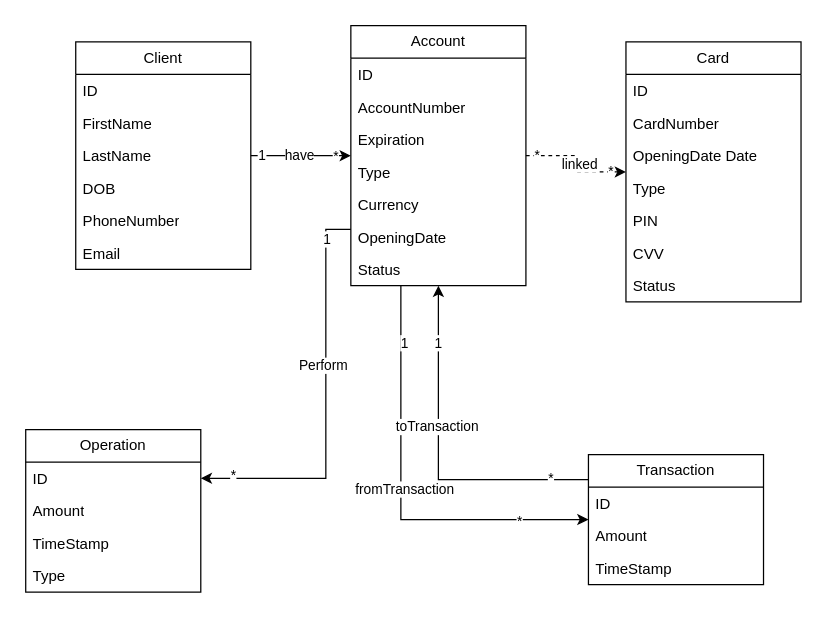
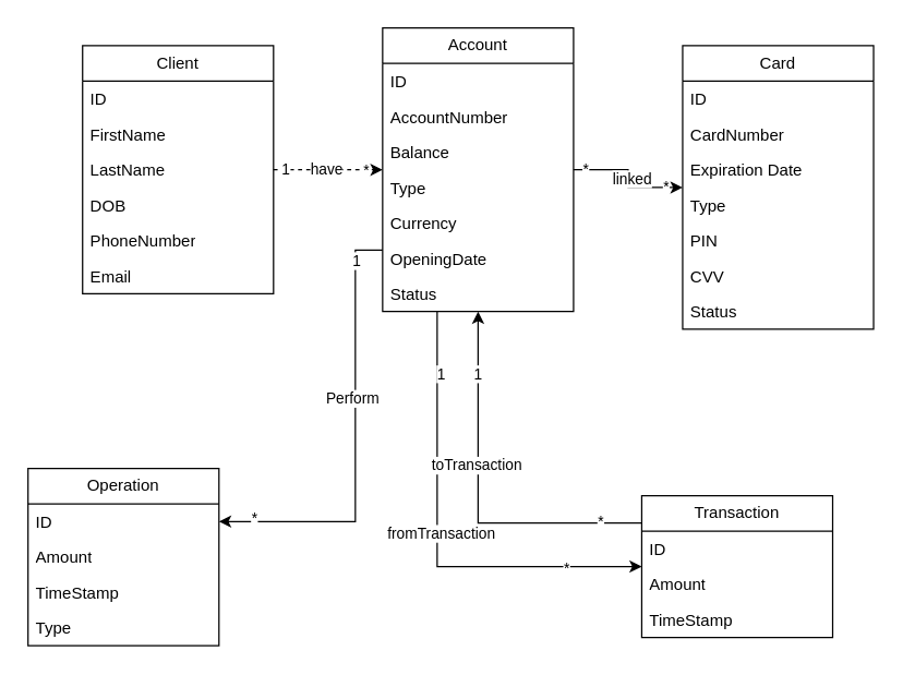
  <mxCell id="0" />
  <mxCell id="1" parent="0" />
- <mxCell id="2" style="edgeStyle=orthogonalEdgeStyle;rounded=0;orthogonalLoop=1;jettySize=auto;html=1;dashed=1;" edge="1" parent="1" source="14" target="33"><mxGeometry relative="1" as="geometry" /></mxCell>
+ <mxCell id="2" style="edgeStyle=orthogonalEdgeStyle;rounded=0;orthogonalLoop=1;jettySize=auto;html=1;" edge="1" parent="1" source="14" target="33"><mxGeometry relative="1" as="geometry" /></mxCell>
  <mxCell id="3" value="linked" style="edgeLabel;html=1;align=center;verticalAlign=middle;resizable=0;points=[];" vertex="1" connectable="0" parent="2"><mxGeometry x="-0.011" y="2" relative="1" as="geometry"><mxPoint as="offset" /></mxGeometry></mxCell>
  <mxCell id="4" value="*" style="edgeLabel;html=1;align=center;verticalAlign=middle;resizable=0;points=[];" vertex="1" connectable="0" parent="2"><mxGeometry x="0.714" y="1" relative="1" as="geometry"><mxPoint as="offset" /></mxGeometry></mxCell>
  <mxCell id="5" value="*" style="edgeLabel;html=1;align=center;verticalAlign=middle;resizable=0;points=[];" vertex="1" connectable="0" parent="2"><mxGeometry x="-0.825" y="1" relative="1" as="geometry"><mxPoint as="offset" /></mxGeometry></mxCell>
  <mxCell id="6" style="edgeStyle=orthogonalEdgeStyle;rounded=0;orthogonalLoop=1;jettySize=auto;html=1;" edge="1" parent="1" source="14" target="45"><mxGeometry relative="1" as="geometry"><Array as="points"><mxPoint x="320" y="273" /><mxPoint x="320" y="273" /></Array></mxGeometry></mxCell>
  <mxCell id="7" value="fromTransaction" style="edgeLabel;html=1;align=center;verticalAlign=middle;resizable=0;points=[];" vertex="1" connectable="0" parent="6"><mxGeometry x="-0.041" y="2" relative="1" as="geometry"><mxPoint as="offset" /></mxGeometry></mxCell>
  <mxCell id="8" value="*" style="edgeLabel;html=1;align=center;verticalAlign=middle;resizable=0;points=[];" vertex="1" connectable="0" parent="6"><mxGeometry x="0.668" y="-1" relative="1" as="geometry"><mxPoint as="offset" /></mxGeometry></mxCell>
  <mxCell id="9" value="1" style="edgeLabel;html=1;align=center;verticalAlign=middle;resizable=0;points=[];" vertex="1" connectable="0" parent="6"><mxGeometry x="-0.735" y="2" relative="1" as="geometry"><mxPoint as="offset" /></mxGeometry></mxCell>
  <mxCell id="10" style="edgeStyle=orthogonalEdgeStyle;rounded=0;orthogonalLoop=1;jettySize=auto;html=1;" edge="1" parent="1" source="14" target="50"><mxGeometry relative="1" as="geometry"><Array as="points"><mxPoint x="260" y="183" /><mxPoint x="260" y="382" /></Array></mxGeometry></mxCell>
  <mxCell id="11" value="Perform" style="edgeLabel;html=1;align=center;verticalAlign=middle;resizable=0;points=[];" vertex="1" connectable="0" parent="10"><mxGeometry x="-0.199" y="-3" relative="1" as="geometry"><mxPoint as="offset" /></mxGeometry></mxCell>
  <mxCell id="12" value="*" style="edgeLabel;html=1;align=center;verticalAlign=middle;resizable=0;points=[];" vertex="1" connectable="0" parent="10"><mxGeometry x="0.846" y="-3" relative="1" as="geometry"><mxPoint as="offset" /></mxGeometry></mxCell>
  <mxCell id="13" value="1" style="edgeLabel;html=1;align=center;verticalAlign=middle;resizable=0;points=[];" vertex="1" connectable="0" parent="10"><mxGeometry x="-0.831" relative="1" as="geometry"><mxPoint as="offset" /></mxGeometry></mxCell>
  <mxCell id="14" value="Account" style="swimlane;fontStyle=0;childLayout=stackLayout;horizontal=1;startSize=26;fillColor=none;horizontalStack=0;resizeParent=1;resizeParentMax=0;resizeLast=0;collapsible=1;marginBottom=0;whiteSpace=wrap;html=1;" vertex="1" parent="1"><mxGeometry x="280" y="20" width="140" height="208" as="geometry" /></mxCell>
  <mxCell id="15" value="ID" style="text;strokeColor=none;fillColor=none;align=left;verticalAlign=top;spacingLeft=4;spacingRight=4;overflow=hidden;rotatable=0;points=[[0,0.5],[1,0.5]];portConstraint=eastwest;whiteSpace=wrap;html=1;" vertex="1" parent="14"><mxGeometry y="26" width="140" height="26" as="geometry" /></mxCell>
  <mxCell id="16" value="AccountNumber" style="text;strokeColor=none;fillColor=none;align=left;verticalAlign=top;spacingLeft=4;spacingRight=4;overflow=hidden;rotatable=0;points=[[0,0.5],[1,0.5]];portConstraint=eastwest;whiteSpace=wrap;html=1;" vertex="1" parent="14"><mxGeometry y="52" width="140" height="26" as="geometry" /></mxCell>
- <mxCell id="17" value="Expiration" style="text;strokeColor=none;fillColor=none;align=left;verticalAlign=top;spacingLeft=4;spacingRight=4;overflow=hidden;rotatable=0;points=[[0,0.5],[1,0.5]];portConstraint=eastwest;whiteSpace=wrap;html=1;" vertex="1" parent="14"><mxGeometry y="78" width="140" height="26" as="geometry" /></mxCell>
+ <mxCell id="17" value="Balance" style="text;strokeColor=none;fillColor=none;align=left;verticalAlign=top;spacingLeft=4;spacingRight=4;overflow=hidden;rotatable=0;points=[[0,0.5],[1,0.5]];portConstraint=eastwest;whiteSpace=wrap;html=1;" vertex="1" parent="14"><mxGeometry y="78" width="140" height="26" as="geometry" /></mxCell>
  <mxCell id="18" value="Type" style="text;strokeColor=none;fillColor=none;align=left;verticalAlign=top;spacingLeft=4;spacingRight=4;overflow=hidden;rotatable=0;points=[[0,0.5],[1,0.5]];portConstraint=eastwest;whiteSpace=wrap;html=1;" vertex="1" parent="14"><mxGeometry y="104" width="140" height="26" as="geometry" /></mxCell>
  <mxCell id="19" value="Currency" style="text;strokeColor=none;fillColor=none;align=left;verticalAlign=top;spacingLeft=4;spacingRight=4;overflow=hidden;rotatable=0;points=[[0,0.5],[1,0.5]];portConstraint=eastwest;whiteSpace=wrap;html=1;" vertex="1" parent="14"><mxGeometry y="130" width="140" height="26" as="geometry" /></mxCell>
  <mxCell id="20" value="OpeningDate" style="text;strokeColor=none;fillColor=none;align=left;verticalAlign=top;spacingLeft=4;spacingRight=4;overflow=hidden;rotatable=0;points=[[0,0.5],[1,0.5]];portConstraint=eastwest;whiteSpace=wrap;html=1;" vertex="1" parent="14"><mxGeometry y="156" width="140" height="26" as="geometry" /></mxCell>
  <mxCell id="21" value="Status" style="text;strokeColor=none;fillColor=none;align=left;verticalAlign=top;spacingLeft=4;spacingRight=4;overflow=hidden;rotatable=0;points=[[0,0.5],[1,0.5]];portConstraint=eastwest;whiteSpace=wrap;html=1;" vertex="1" parent="14"><mxGeometry y="182" width="140" height="26" as="geometry" /></mxCell>
- <mxCell id="22" style="edgeStyle=orthogonalEdgeStyle;rounded=0;orthogonalLoop=1;jettySize=auto;html=1;" edge="1" parent="1" source="26" target="14"><mxGeometry relative="1" as="geometry" /></mxCell>
+ <mxCell id="22" style="edgeStyle=orthogonalEdgeStyle;rounded=0;orthogonalLoop=1;jettySize=auto;html=1;dashed=1;" edge="1" parent="1" source="26" target="14"><mxGeometry relative="1" as="geometry" /></mxCell>
  <mxCell id="23" value="have" style="edgeLabel;html=1;align=center;verticalAlign=middle;resizable=0;points=[];" vertex="1" connectable="0" parent="22"><mxGeometry x="-0.054" y="1" relative="1" as="geometry"><mxPoint as="offset" /></mxGeometry></mxCell>
  <mxCell id="24" value="*" style="edgeLabel;html=1;align=center;verticalAlign=middle;resizable=0;points=[];" vertex="1" connectable="0" parent="22"><mxGeometry x="0.675" relative="1" as="geometry"><mxPoint as="offset" /></mxGeometry></mxCell>
  <mxCell id="25" value="1" style="edgeLabel;html=1;align=center;verticalAlign=middle;resizable=0;points=[];" vertex="1" connectable="0" parent="22"><mxGeometry x="-0.811" y="1" relative="1" as="geometry"><mxPoint as="offset" /></mxGeometry></mxCell>
  <mxCell id="26" value="Client" style="swimlane;fontStyle=0;childLayout=stackLayout;horizontal=1;startSize=26;fillColor=none;horizontalStack=0;resizeParent=1;resizeParentMax=0;resizeLast=0;collapsible=1;marginBottom=0;whiteSpace=wrap;html=1;" vertex="1" parent="1"><mxGeometry x="60" y="33" width="140" height="182" as="geometry" /></mxCell>
  <mxCell id="27" value="ID" style="text;strokeColor=none;fillColor=none;align=left;verticalAlign=top;spacingLeft=4;spacingRight=4;overflow=hidden;rotatable=0;points=[[0,0.5],[1,0.5]];portConstraint=eastwest;whiteSpace=wrap;html=1;" vertex="1" parent="26"><mxGeometry y="26" width="140" height="26" as="geometry" /></mxCell>
  <mxCell id="28" value="FirstName" style="text;strokeColor=none;fillColor=none;align=left;verticalAlign=top;spacingLeft=4;spacingRight=4;overflow=hidden;rotatable=0;points=[[0,0.5],[1,0.5]];portConstraint=eastwest;whiteSpace=wrap;html=1;" vertex="1" parent="26"><mxGeometry y="52" width="140" height="26" as="geometry" /></mxCell>
  <mxCell id="29" value="LastName" style="text;strokeColor=none;fillColor=none;align=left;verticalAlign=top;spacingLeft=4;spacingRight=4;overflow=hidden;rotatable=0;points=[[0,0.5],[1,0.5]];portConstraint=eastwest;whiteSpace=wrap;html=1;" vertex="1" parent="26"><mxGeometry y="78" width="140" height="26" as="geometry" /></mxCell>
  <mxCell id="30" value="DOB" style="text;strokeColor=none;fillColor=none;align=left;verticalAlign=top;spacingLeft=4;spacingRight=4;overflow=hidden;rotatable=0;points=[[0,0.5],[1,0.5]];portConstraint=eastwest;whiteSpace=wrap;html=1;" vertex="1" parent="26"><mxGeometry y="104" width="140" height="26" as="geometry" /></mxCell>
  <mxCell id="31" value="PhoneNumber" style="text;strokeColor=none;fillColor=none;align=left;verticalAlign=top;spacingLeft=4;spacingRight=4;overflow=hidden;rotatable=0;points=[[0,0.5],[1,0.5]];portConstraint=eastwest;whiteSpace=wrap;html=1;" vertex="1" parent="26"><mxGeometry y="130" width="140" height="26" as="geometry" /></mxCell>
  <mxCell id="32" value="Email" style="text;strokeColor=none;fillColor=none;align=left;verticalAlign=top;spacingLeft=4;spacingRight=4;overflow=hidden;rotatable=0;points=[[0,0.5],[1,0.5]];portConstraint=eastwest;whiteSpace=wrap;html=1;" vertex="1" parent="26"><mxGeometry y="156" width="140" height="26" as="geometry" /></mxCell>
  <mxCell id="33" value="Card" style="swimlane;fontStyle=0;childLayout=stackLayout;horizontal=1;startSize=26;fillColor=none;horizontalStack=0;resizeParent=1;resizeParentMax=0;resizeLast=0;collapsible=1;marginBottom=0;whiteSpace=wrap;html=1;" vertex="1" parent="1"><mxGeometry x="500" y="33" width="140" height="208" as="geometry" /></mxCell>
  <mxCell id="34" value="ID" style="text;strokeColor=none;fillColor=none;align=left;verticalAlign=top;spacingLeft=4;spacingRight=4;overflow=hidden;rotatable=0;points=[[0,0.5],[1,0.5]];portConstraint=eastwest;whiteSpace=wrap;html=1;" vertex="1" parent="33"><mxGeometry y="26" width="140" height="26" as="geometry" /></mxCell>
  <mxCell id="35" value="CardNumber" style="text;strokeColor=none;fillColor=none;align=left;verticalAlign=top;spacingLeft=4;spacingRight=4;overflow=hidden;rotatable=0;points=[[0,0.5],[1,0.5]];portConstraint=eastwest;whiteSpace=wrap;html=1;" vertex="1" parent="33"><mxGeometry y="52" width="140" height="26" as="geometry" /></mxCell>
- <mxCell id="36" value="OpeningDate Date" style="text;strokeColor=none;fillColor=none;align=left;verticalAlign=top;spacingLeft=4;spacingRight=4;overflow=hidden;rotatable=0;points=[[0,0.5],[1,0.5]];portConstraint=eastwest;whiteSpace=wrap;html=1;" vertex="1" parent="33"><mxGeometry y="78" width="140" height="26" as="geometry" /></mxCell>
+ <mxCell id="36" value="Expiration Date" style="text;strokeColor=none;fillColor=none;align=left;verticalAlign=top;spacingLeft=4;spacingRight=4;overflow=hidden;rotatable=0;points=[[0,0.5],[1,0.5]];portConstraint=eastwest;whiteSpace=wrap;html=1;" vertex="1" parent="33"><mxGeometry y="78" width="140" height="26" as="geometry" /></mxCell>
  <mxCell id="37" value="Type" style="text;strokeColor=none;fillColor=none;align=left;verticalAlign=top;spacingLeft=4;spacingRight=4;overflow=hidden;rotatable=0;points=[[0,0.5],[1,0.5]];portConstraint=eastwest;whiteSpace=wrap;html=1;" vertex="1" parent="33"><mxGeometry y="104" width="140" height="26" as="geometry" /></mxCell>
  <mxCell id="38" value="PIN" style="text;strokeColor=none;fillColor=none;align=left;verticalAlign=top;spacingLeft=4;spacingRight=4;overflow=hidden;rotatable=0;points=[[0,0.5],[1,0.5]];portConstraint=eastwest;whiteSpace=wrap;html=1;" vertex="1" parent="33"><mxGeometry y="130" width="140" height="26" as="geometry" /></mxCell>
  <mxCell id="39" value="CVV" style="text;strokeColor=none;fillColor=none;align=left;verticalAlign=top;spacingLeft=4;spacingRight=4;overflow=hidden;rotatable=0;points=[[0,0.5],[1,0.5]];portConstraint=eastwest;whiteSpace=wrap;html=1;" vertex="1" parent="33"><mxGeometry y="156" width="140" height="26" as="geometry" /></mxCell>
  <mxCell id="40" value="Status" style="text;strokeColor=none;fillColor=none;align=left;verticalAlign=top;spacingLeft=4;spacingRight=4;overflow=hidden;rotatable=0;points=[[0,0.5],[1,0.5]];portConstraint=eastwest;whiteSpace=wrap;html=1;" vertex="1" parent="33"><mxGeometry y="182" width="140" height="26" as="geometry" /></mxCell>
  <mxCell id="41" style="edgeStyle=orthogonalEdgeStyle;rounded=0;orthogonalLoop=1;jettySize=auto;html=1;" edge="1" parent="1" source="45" target="14"><mxGeometry relative="1" as="geometry"><Array as="points"><mxPoint x="350" y="383" /></Array></mxGeometry></mxCell>
  <mxCell id="42" value="toTransaction" style="edgeLabel;html=1;align=center;verticalAlign=middle;resizable=0;points=[];" vertex="1" connectable="0" parent="41"><mxGeometry x="0.041" y="2" relative="1" as="geometry"><mxPoint y="-20" as="offset" /></mxGeometry></mxCell>
  <mxCell id="43" value="*" style="edgeLabel;html=1;align=center;verticalAlign=middle;resizable=0;points=[];" vertex="1" connectable="0" parent="41"><mxGeometry x="-0.776" y="-2" relative="1" as="geometry"><mxPoint as="offset" /></mxGeometry></mxCell>
  <mxCell id="44" value="1" style="edgeLabel;html=1;align=center;verticalAlign=middle;resizable=0;points=[];" vertex="1" connectable="0" parent="41"><mxGeometry x="0.675" y="1" relative="1" as="geometry"><mxPoint as="offset" /></mxGeometry></mxCell>
  <mxCell id="45" value="Transaction" style="swimlane;fontStyle=0;childLayout=stackLayout;horizontal=1;startSize=26;fillColor=none;horizontalStack=0;resizeParent=1;resizeParentMax=0;resizeLast=0;collapsible=1;marginBottom=0;whiteSpace=wrap;html=1;" vertex="1" parent="1"><mxGeometry x="470" y="363" width="140" height="104" as="geometry" /></mxCell>
  <mxCell id="46" value="ID" style="text;strokeColor=none;fillColor=none;align=left;verticalAlign=top;spacingLeft=4;spacingRight=4;overflow=hidden;rotatable=0;points=[[0,0.5],[1,0.5]];portConstraint=eastwest;whiteSpace=wrap;html=1;" vertex="1" parent="45"><mxGeometry y="26" width="140" height="26" as="geometry" /></mxCell>
  <mxCell id="47" value="Amount" style="text;strokeColor=none;fillColor=none;align=left;verticalAlign=top;spacingLeft=4;spacingRight=4;overflow=hidden;rotatable=0;points=[[0,0.5],[1,0.5]];portConstraint=eastwest;whiteSpace=wrap;html=1;" vertex="1" parent="45"><mxGeometry y="52" width="140" height="26" as="geometry" /></mxCell>
  <mxCell id="48" value="TimeStamp" style="text;strokeColor=none;fillColor=none;align=left;verticalAlign=top;spacingLeft=4;spacingRight=4;overflow=hidden;rotatable=0;points=[[0,0.5],[1,0.5]];portConstraint=eastwest;whiteSpace=wrap;html=1;" vertex="1" parent="45"><mxGeometry y="78" width="140" height="26" as="geometry" /></mxCell>
  <mxCell id="49" value="Operation" style="swimlane;fontStyle=0;childLayout=stackLayout;horizontal=1;startSize=26;fillColor=none;horizontalStack=0;resizeParent=1;resizeParentMax=0;resizeLast=0;collapsible=1;marginBottom=0;whiteSpace=wrap;html=1;" vertex="1" parent="1"><mxGeometry x="20" y="343" width="140" height="130" as="geometry" /></mxCell>
  <mxCell id="50" value="ID" style="text;strokeColor=none;fillColor=none;align=left;verticalAlign=top;spacingLeft=4;spacingRight=4;overflow=hidden;rotatable=0;points=[[0,0.5],[1,0.5]];portConstraint=eastwest;whiteSpace=wrap;html=1;" vertex="1" parent="49"><mxGeometry y="26" width="140" height="26" as="geometry" /></mxCell>
  <mxCell id="51" value="Amount" style="text;strokeColor=none;fillColor=none;align=left;verticalAlign=top;spacingLeft=4;spacingRight=4;overflow=hidden;rotatable=0;points=[[0,0.5],[1,0.5]];portConstraint=eastwest;whiteSpace=wrap;html=1;" vertex="1" parent="49"><mxGeometry y="52" width="140" height="26" as="geometry" /></mxCell>
  <mxCell id="52" value="TimeStamp" style="text;strokeColor=none;fillColor=none;align=left;verticalAlign=top;spacingLeft=4;spacingRight=4;overflow=hidden;rotatable=0;points=[[0,0.5],[1,0.5]];portConstraint=eastwest;whiteSpace=wrap;html=1;" vertex="1" parent="49"><mxGeometry y="78" width="140" height="26" as="geometry" /></mxCell>
  <mxCell id="53" value="Type" style="text;strokeColor=none;fillColor=none;align=left;verticalAlign=top;spacingLeft=4;spacingRight=4;overflow=hidden;rotatable=0;points=[[0,0.5],[1,0.5]];portConstraint=eastwest;whiteSpace=wrap;html=1;" vertex="1" parent="49"><mxGeometry y="104" width="140" height="26" as="geometry" /></mxCell>
